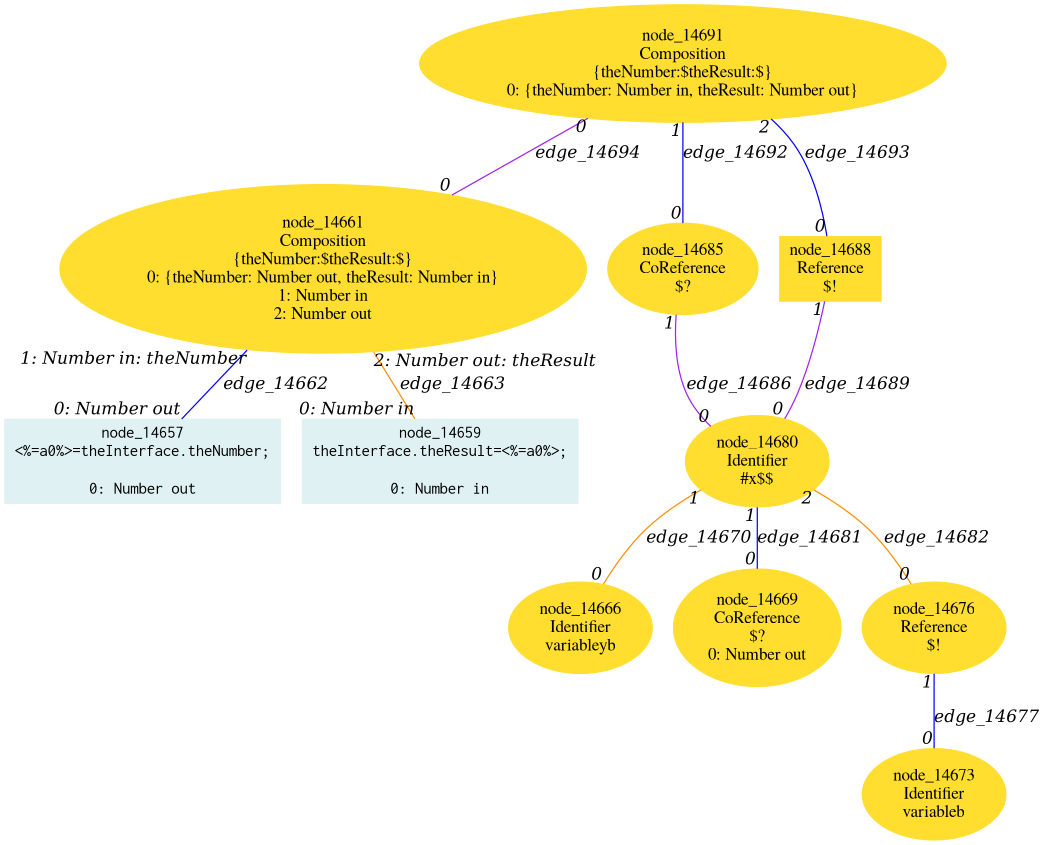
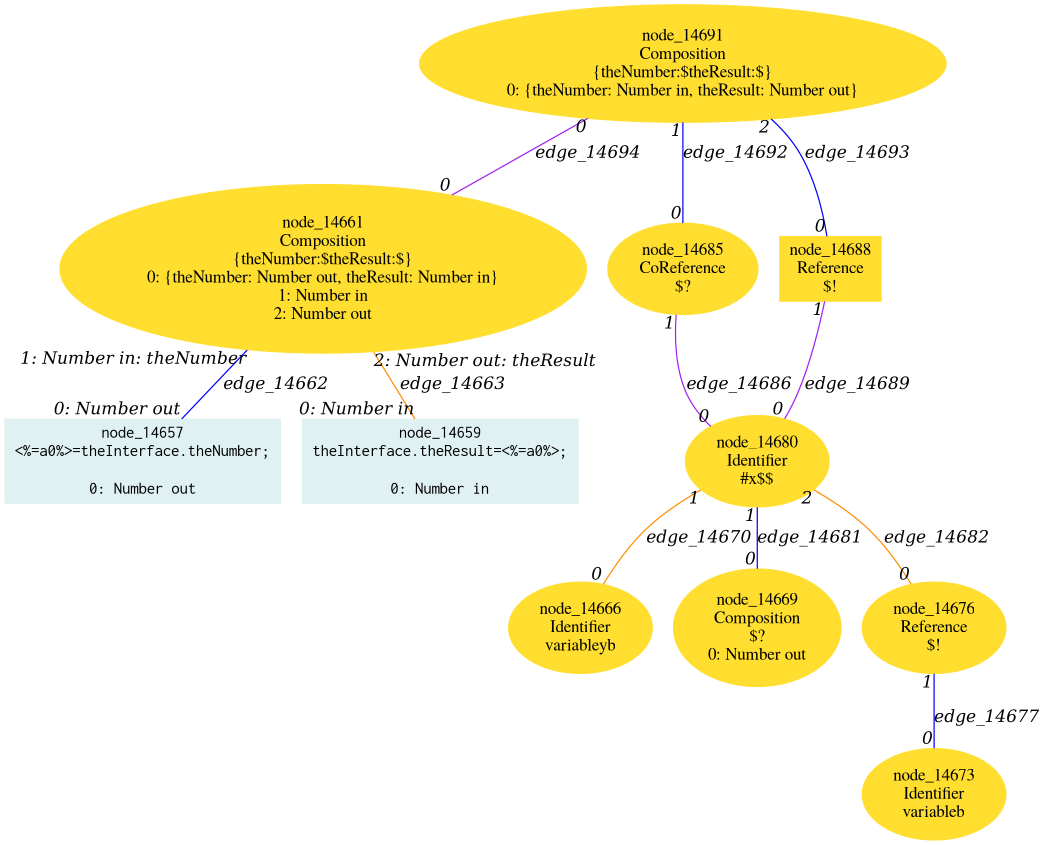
  digraph {
    node [color="#ffde2f" fontname=Times shape=ellipse style=filled]
    edge [arrowHead=none arrowsize=1 color=blue dir=none fontname="Times-Italic" headlabel=0 taillabel=1]
    n1 [color="#dff1f2" fontname=Courier label="node_14657\n<%=a0%>=theInterface.theNumber;\n\n0: Number out" shape=box]
    n2 [color="#dff1f2" fontname=Courier label="node_14659\ntheInterface.theResult=<%=a0%>;\n\n0: Number in" shape=box]
    n3 [label="node_14661\nComposition\n{theNumber:$theResult:$}\n0: {theNumber: Number out, theResult: Number in}\n1: Number in\n2: Number out"]
    n4 [label="node_14666\nIdentifier\nvariableyb\n"]
-   n5 [label="node_14669\nCoReference\n$?\n0: Number out"]
+   n5 [label="node_14669\nComposition\n$?\n0: Number out"]
    n6 [label="node_14673\nIdentifier\nvariableb\n"]
    n7 [label="node_14676\nReference\n$!\n"]
    n8 [label="node_14680\nIdentifier\n#x$$\n"]
    n9 [label="node_14685\nCoReference\n$?\n"]
    n10 [label="node_14688\nReference\n$!\n" shape=box]
    n11 [label="node_14691\nComposition\n{theNumber:$theResult:$}\n0: {theNumber: Number in, theResult: Number out}"]
    n3 -> n1 [headlabel="0: Number out" label=edge_14662 taillabel="1: Number in: theNumber"]
    n3 -> n2 [color=darkorange headlabel="0: Number in" label=edge_14663 taillabel="2: Number out: theResult"]
    n7 -> n6 [label=edge_14677]
    n8 -> n4 [color=darkorange label=edge_14670]
    n8 -> n5 [label=edge_14681]
    n8 -> n7 [color=darkorange label=edge_14682 taillabel=2]
    n9 -> n8 [color=purple label=edge_14686]
    n10 -> n8 [color=purple label=edge_14689]
    n11 -> n3 [color=purple label=edge_14694 taillabel=0]
    n11 -> n9 [label=edge_14692]
    n11 -> n10 [label=edge_14693 taillabel=2]
  }
